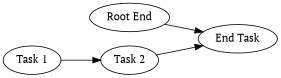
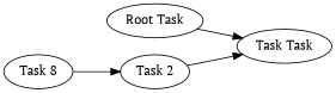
  digraph {
    fontname="PT Serif"
    rankdir=LR
    node [fontname="PT Serif"]
    edge [fontname="PT Serif"]
-   n1 [label="Root End"]
-   n2 [label="End Task"]
-   n3 [label="Task 1"]
+   n1 [label="Root Task"]
+   n2 [label="Task Task"]
+   n3 [label="Task 8"]
    n4 [label="Task 2"]
    n1 -> n2
    n3 -> n4
    n4 -> n2
  }
